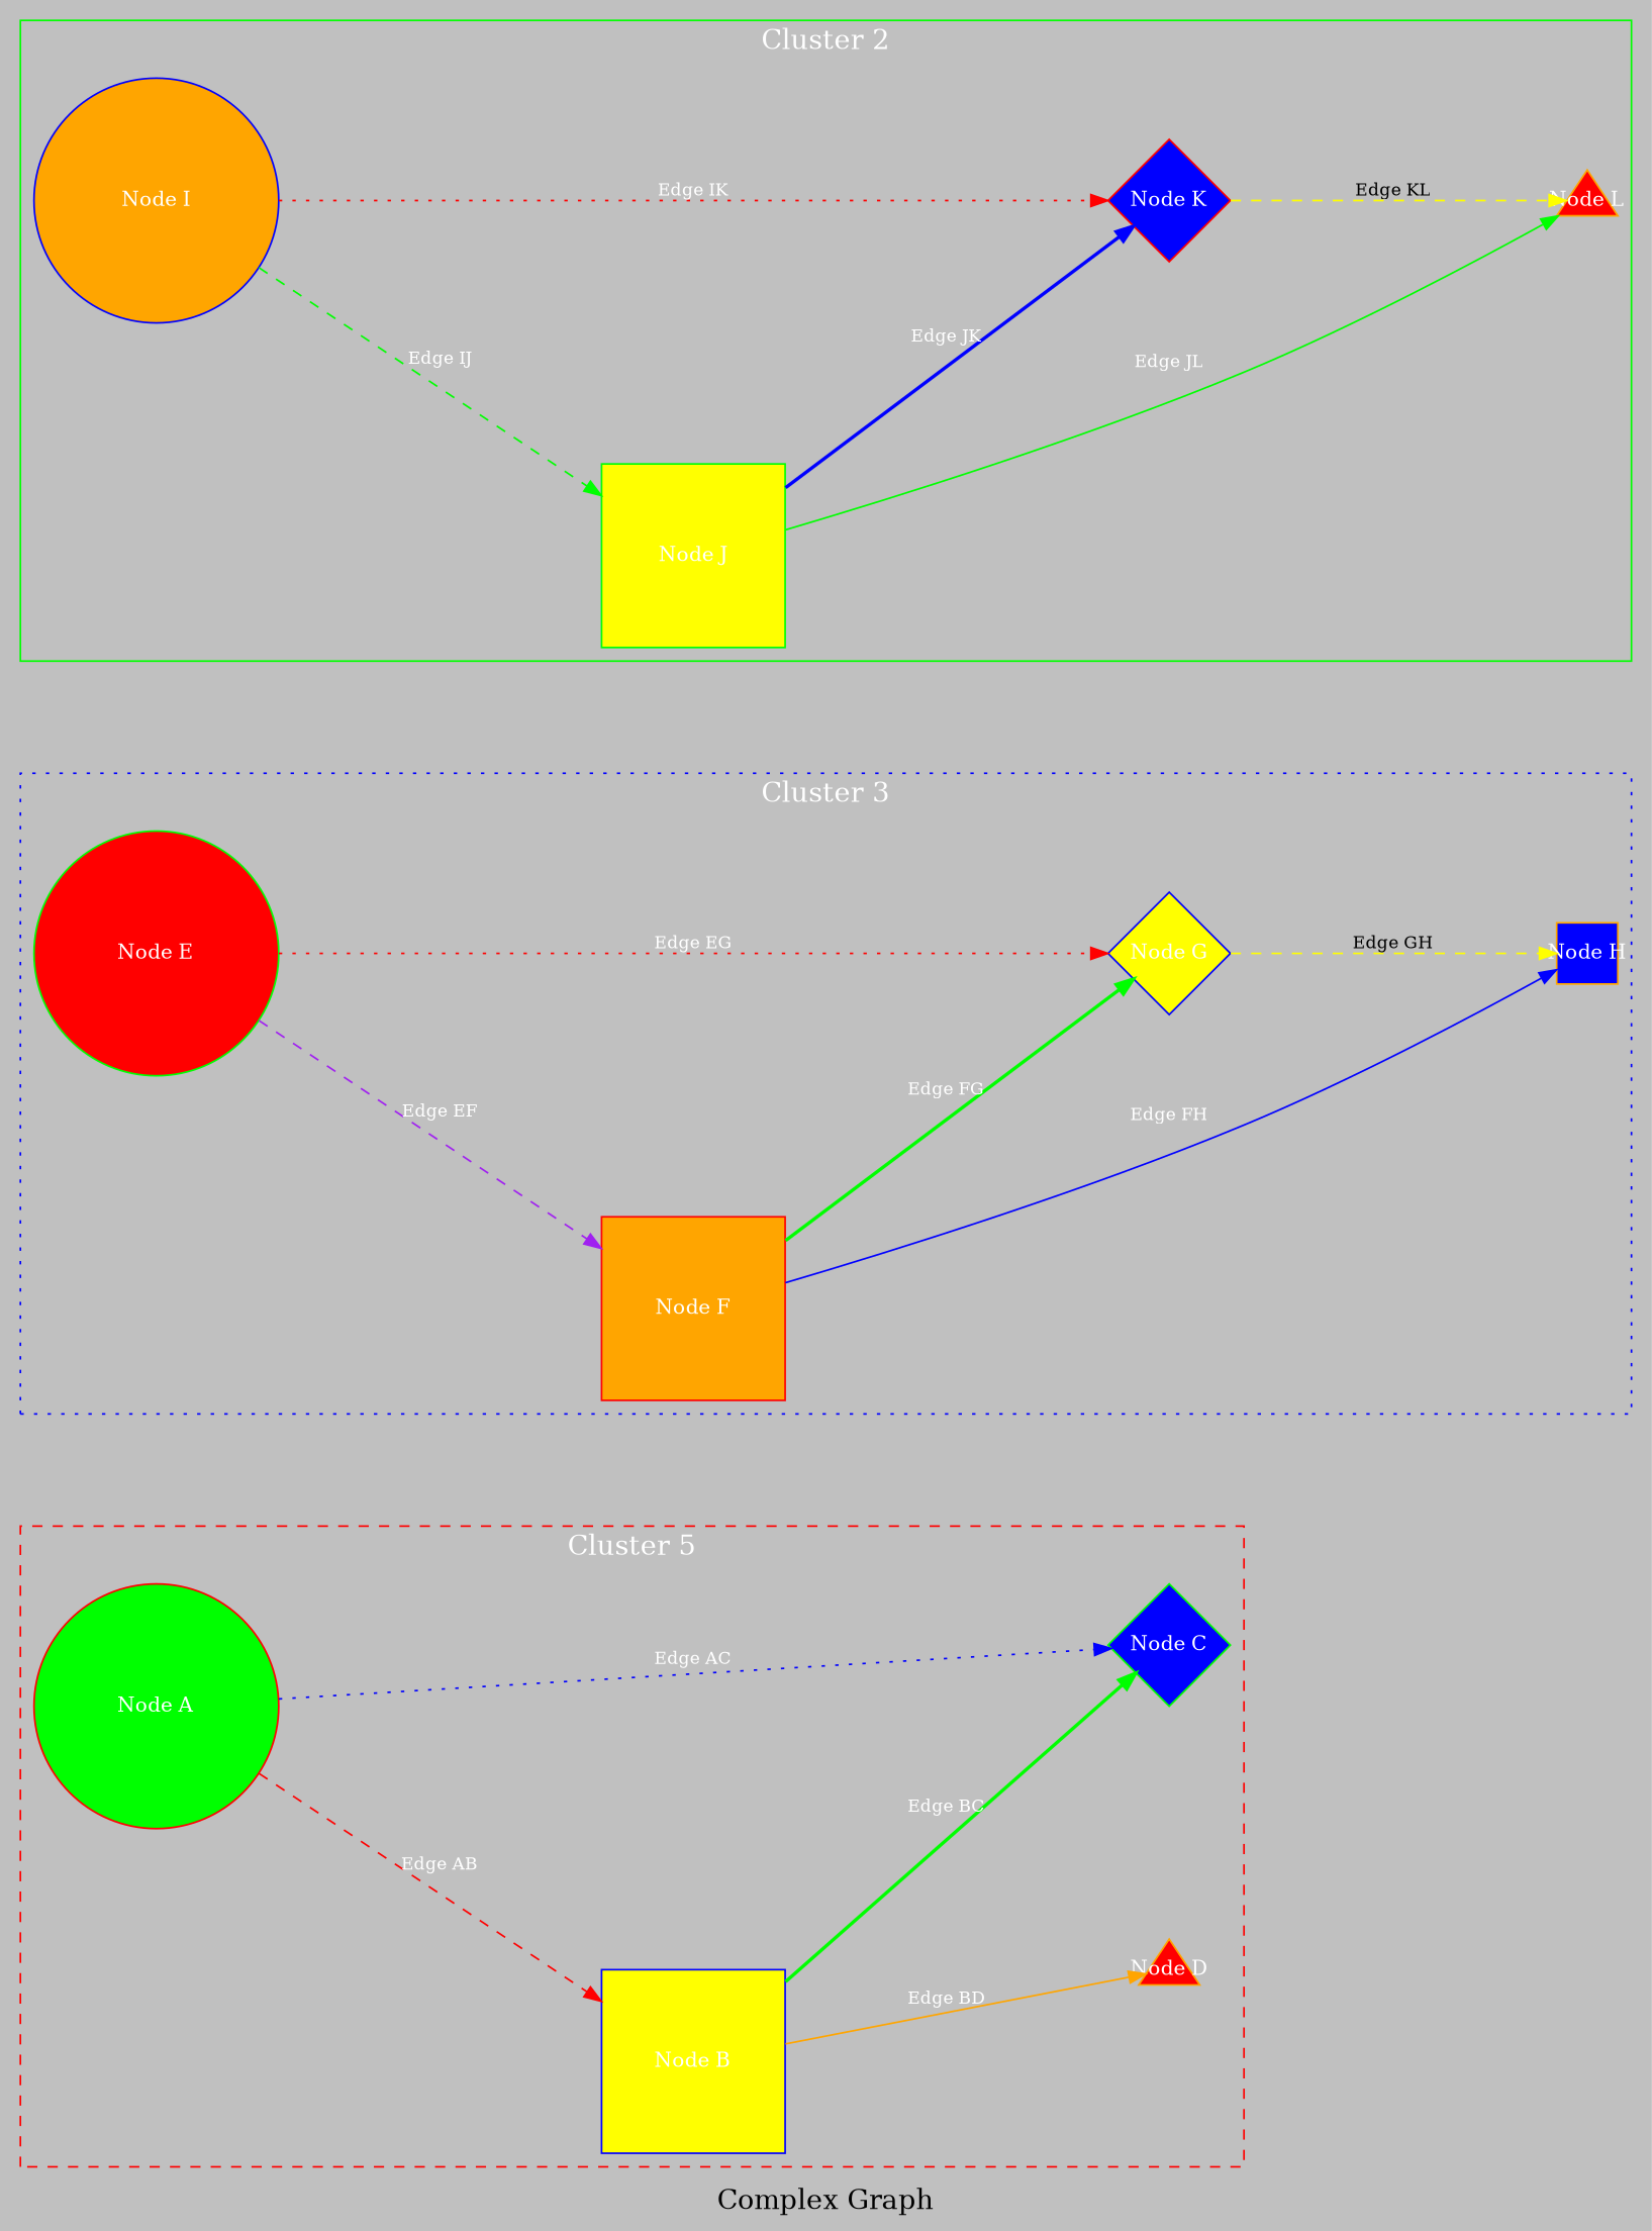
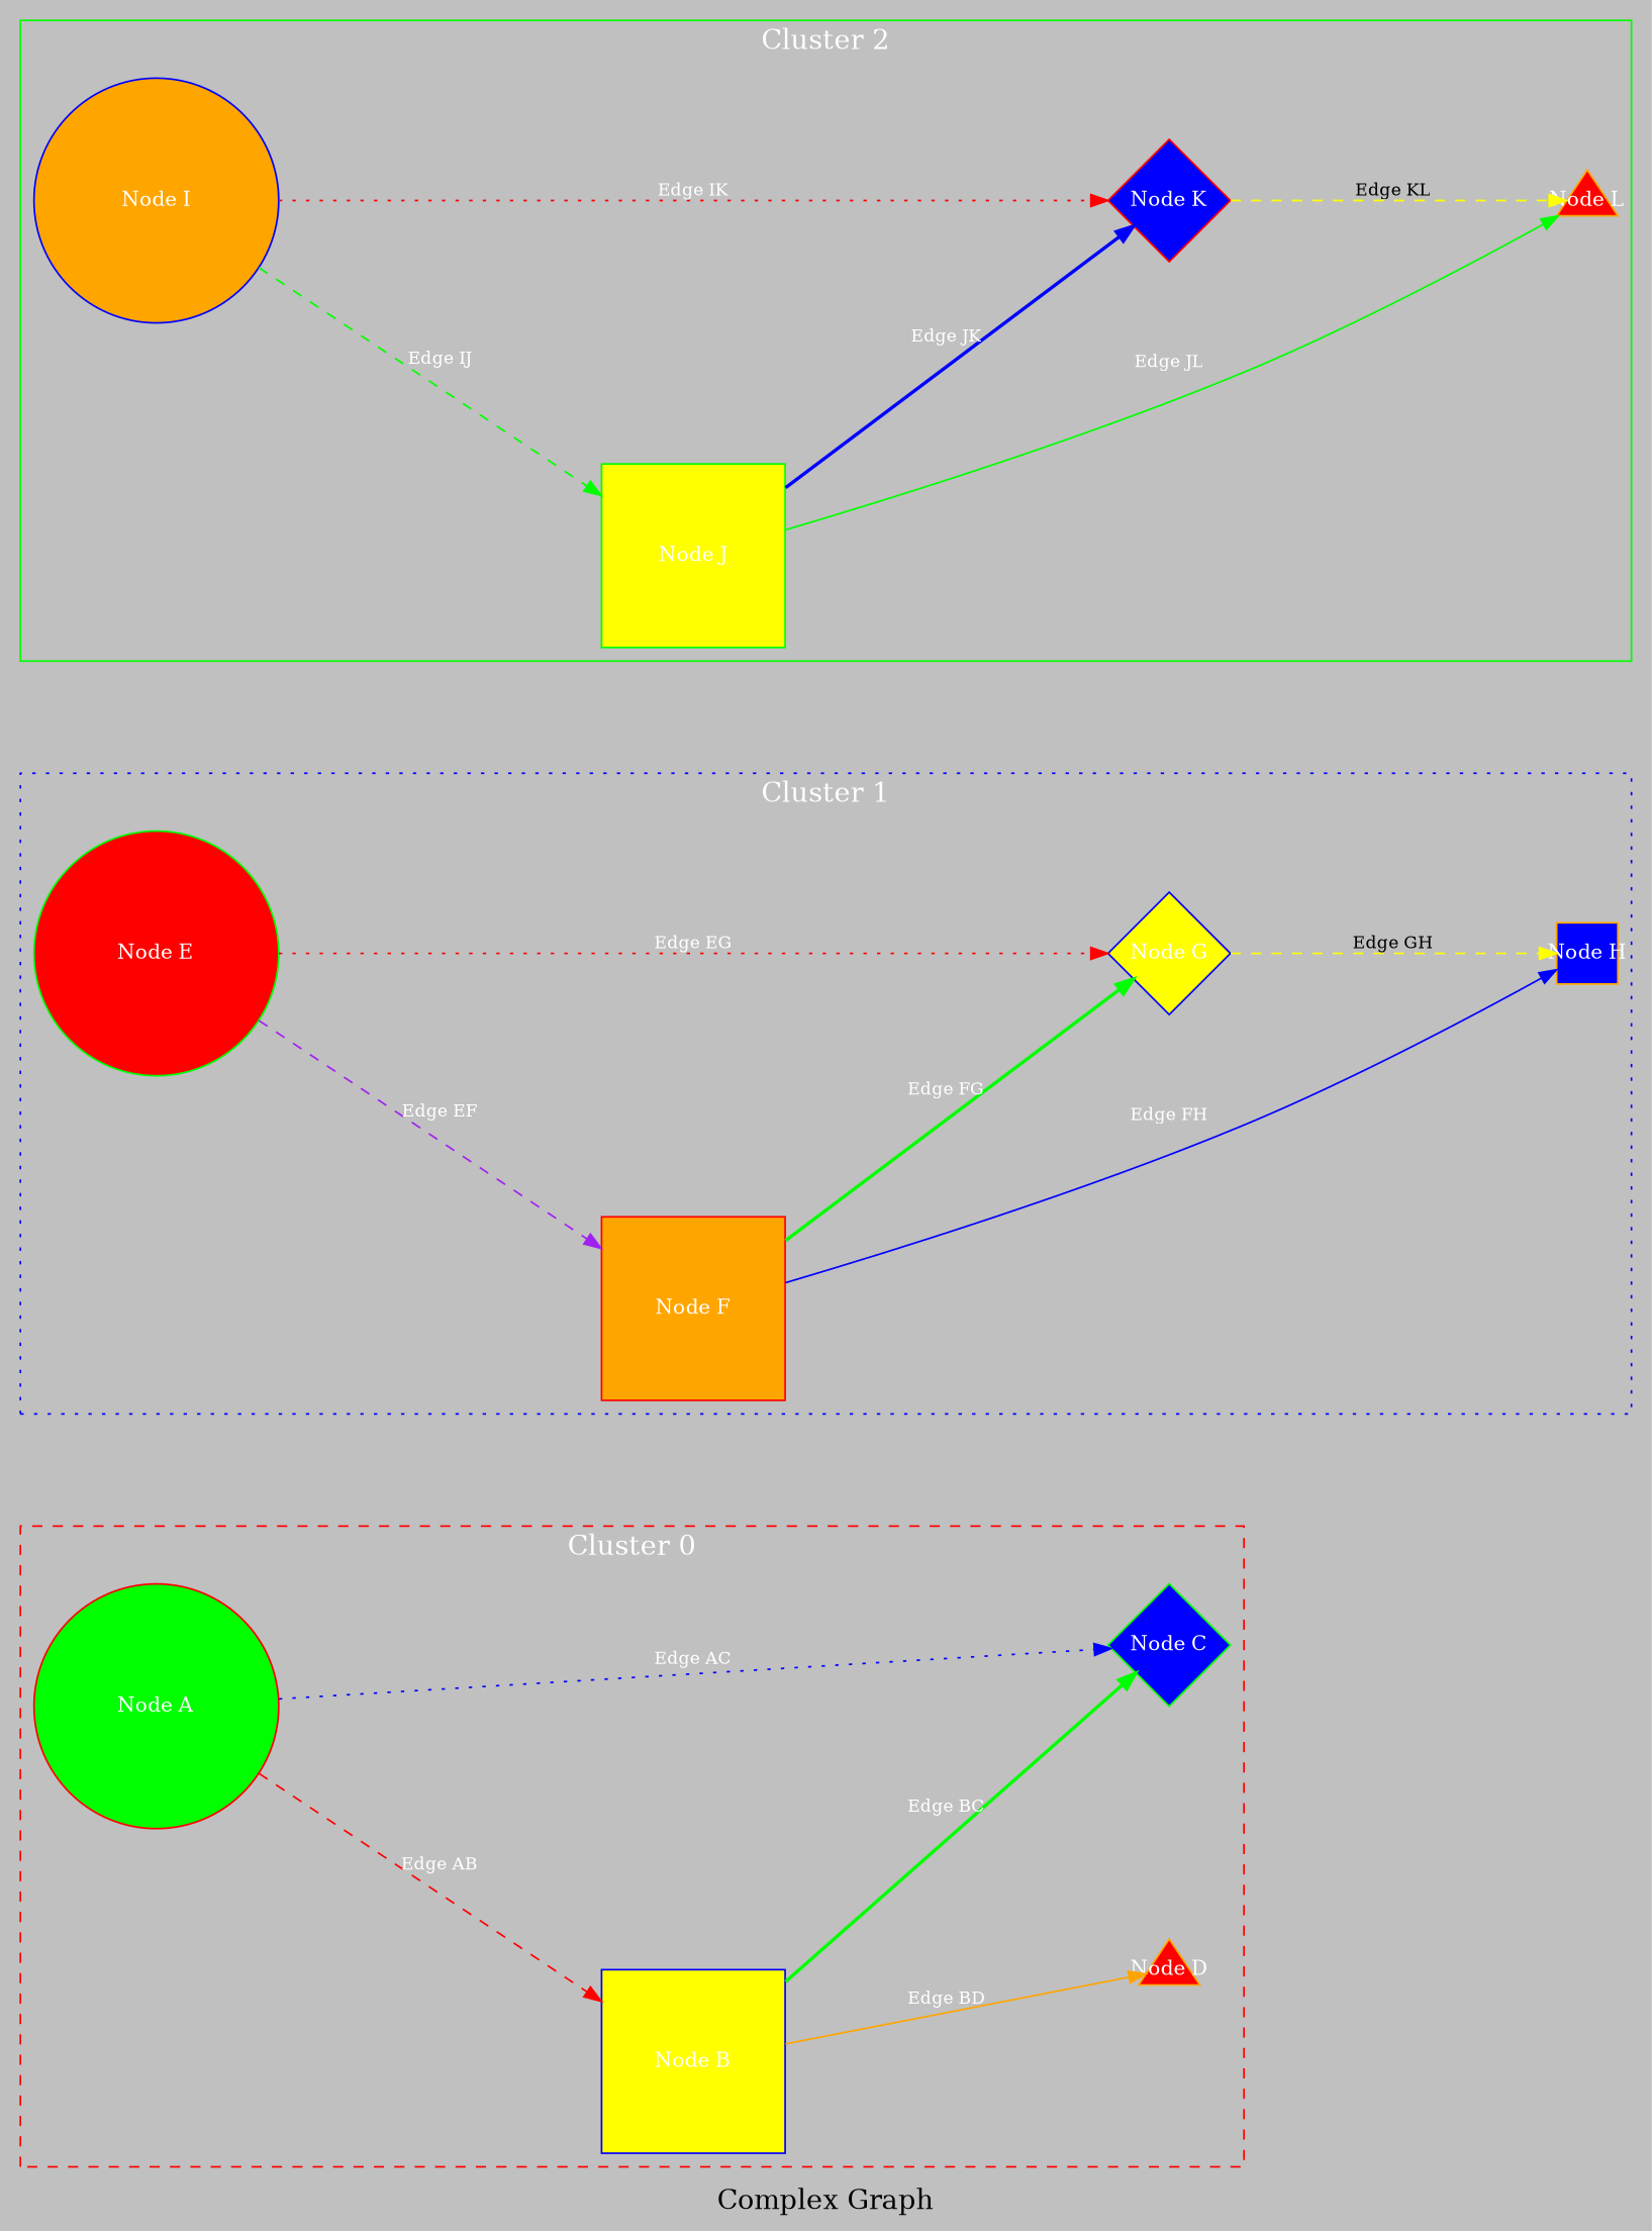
  digraph {
    bgcolor=gray
    fontcolor=black
    fontsize=16
    label="Complex Graph"
    nodesep=1.5
    rankdir=LR
    ranksep=2.0
    node [color=red fillcolor=yellow fixedsize=true fontcolor=white fontsize=12 margin=0.1 shape=box style=filled]
    edge [arrowhead=normal arrowtail=none color=green decorate=false fontcolor=white fontsize=10 labeldistance=1.5 labelfontsize=10 style=dashed weight=1.5]
    n1 [fillcolor=green height=2 label="Node A" shape=circle width=2]
    n2 [color=blue height=1.5 label="Node B" width=1.5]
    n3 [color=green fillcolor=blue height=1 label="Node C" shape=diamond width=1]
    n4 [color=orange fillcolor=red height=0.5 label="Node D" shape=triangle width=0.5]
    n5 [color=green fillcolor=red height=2 label="Node E" shape=circle width=2]
    n6 [fillcolor=orange height=1.5 label="Node F" width=1.5]
    n7 [color=blue height=1 label="Node G" shape=diamond width=1]
    n8 [color=orange fillcolor=blue height=0.5 label="Node H" width=0.5]
    n9 [color=blue fillcolor=orange height=2 label="Node I" shape=circle width=2]
    n10 [color=green height=1.5 label="Node J" width=1.5]
    n11 [fillcolor=blue height=1 label="Node K" shape=diamond width=1]
    n12 [color=orange fillcolor=red height=0.5 label="Node L" shape=triangle width=0.5]
    subgraph cluster_1 {
      color=red
      fontcolor=white
-     label="Cluster 5"
+     label="Cluster 0"
      style=dashed
      n1
      n2
      n3
      n4
    }
    subgraph cluster_2 {
      color=blue
      fontcolor=white
-     label="Cluster 3"
+     label="Cluster 1"
      style=dotted
      n5
      n6
      n7
      n8
    }
    subgraph cluster_3 {
      color=green
      fontcolor=white
      label="Cluster 2"
      style=solid
      n9
      n10
      n11
      n12
    }
    n1 -> n2 [color=red label="Edge AB"]
    n1 -> n3 [color=blue label="Edge AC" style=dotted weight=2.5]
    n2 -> n3 [label="Edge BC" style=bold weight=0.5]
    n2 -> n4 [color=orange label="Edge BD" style=solid weight=3.5]
    n5 -> n6 [color=purple label="Edge EF"]
    n5 -> n7 [color=red label="Edge EG" style=dotted weight=2.5]
    n6 -> n7 [label="Edge FG" style=bold weight=0.5]
    n6 -> n8 [color=blue label="Edge FH" style=solid weight=3.5]
    n7 -> n8 [color=yellow fontcolor=black label="Edge GH" weight=4.5]
    n9 -> n10 [label="Edge IJ"]
    n9 -> n11 [color=red label="Edge IK" style=dotted weight=2.5]
    n10 -> n11 [color=blue label="Edge JK" style=bold weight=0.5]
    n10 -> n12 [label="Edge JL" style=solid weight=3.5]
    n11 -> n12 [color=yellow fontcolor=black label="Edge KL" weight=4.5]
  }
